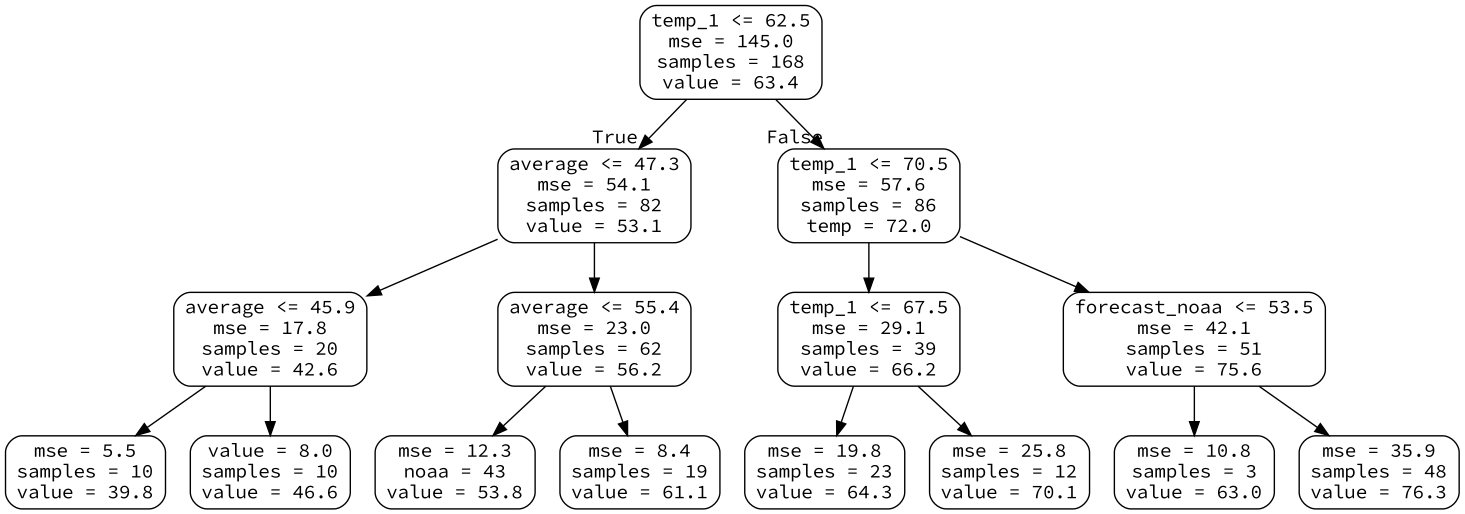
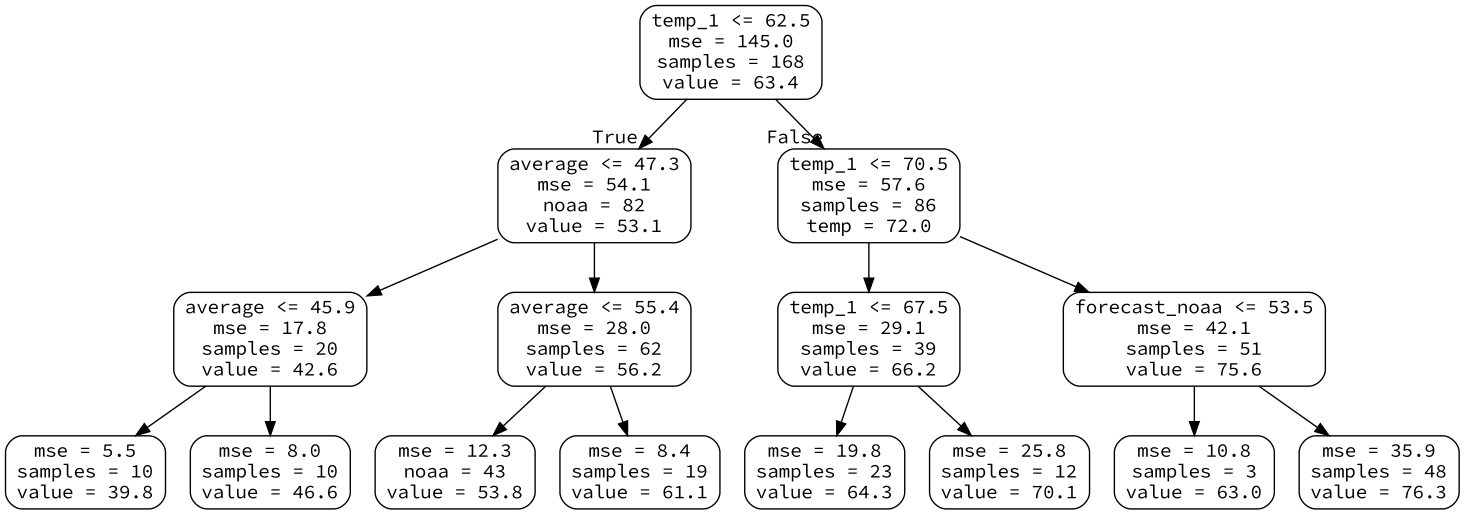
  digraph {
    fontname="Source Code Pro"
    node [color=black fontname="Source Code Pro" shape=box style=rounded]
    edge [fontname="Source Code Pro"]
    n1 [label="temp_1 <= 62.5\nmse = 145.0\nsamples = 168\nvalue = 63.4"]
-   n2 [label="average <= 47.3\nmse = 54.1\nsamples = 82\nvalue = 53.1"]
+   n2 [label="average <= 47.3\nmse = 54.1\nnoaa = 82\nvalue = 53.1"]
    n3 [label="temp_1 <= 70.5\nmse = 57.6\nsamples = 86\ntemp = 72.0"]
    n4 [label="average <= 45.9\nmse = 17.8\nsamples = 20\nvalue = 42.6"]
-   n5 [label="average <= 55.4\nmse = 23.0\nsamples = 62\nvalue = 56.2"]
+   n5 [label="average <= 55.4\nmse = 28.0\nsamples = 62\nvalue = 56.2"]
    n6 [label="temp_1 <= 67.5\nmse = 29.1\nsamples = 39\nvalue = 66.2"]
    n7 [label="forecast_noaa <= 53.5\nmse = 42.1\nsamples = 51\nvalue = 75.6"]
    n8 [label="mse = 5.5\nsamples = 10\nvalue = 39.8"]
-   n9 [label="value = 8.0\nsamples = 10\nvalue = 46.6"]
+   n9 [label="mse = 8.0\nsamples = 10\nvalue = 46.6"]
    n10 [label="mse = 12.3\nnoaa = 43\nvalue = 53.8"]
    n11 [label="mse = 8.4\nsamples = 19\nvalue = 61.1"]
    n12 [label="mse = 19.8\nsamples = 23\nvalue = 64.3"]
    n13 [label="mse = 25.8\nsamples = 12\nvalue = 70.1"]
    n14 [label="mse = 10.8\nsamples = 3\nvalue = 63.0"]
    n15 [label="mse = 35.9\nsamples = 48\nvalue = 76.3"]
    n1 -> n2 [headlabel=True labelangle=45 labeldistance=2.5]
    n1 -> n3 [headlabel=False labelangle=-45 labeldistance=2.5]
    n2 -> n4
    n2 -> n5
    n3 -> n6
    n3 -> n7
    n4 -> n8
    n4 -> n9
    n5 -> n10
    n5 -> n11
    n6 -> n12
    n6 -> n13
    n7 -> n14
    n7 -> n15
  }
